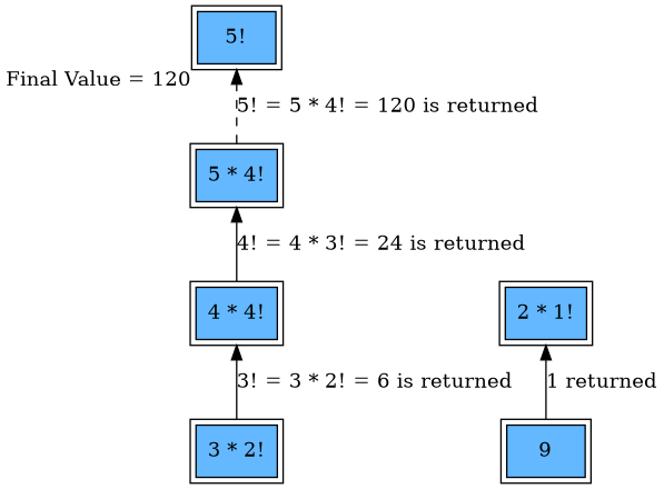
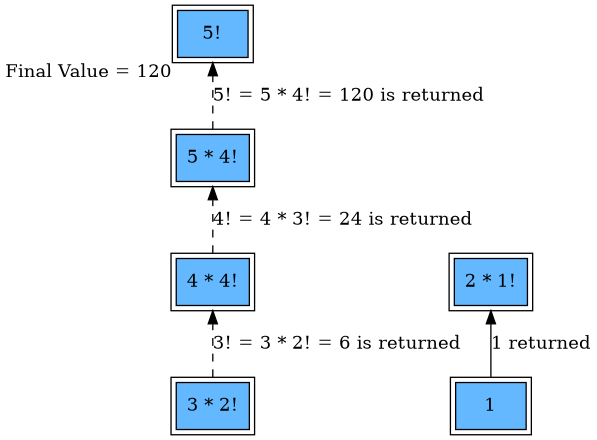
  strict digraph {
    rankdir=BT
    node [fillcolor=steelblue1 peripheries=2 shape=rect style=filled]
    edge [style=dashed]
    n1 [label="5!" xlabel="Final Value = 120"]
    n2 [label="5 * 4!"]
    n3 [label="4 * 4!"]
    n4 [label="3 * 2!"]
    n5 [label="2 * 1!"]
-   n6 [label=9]
+   n6 [label=1]
    n2 -> n1 [label="5! = 5 * 4! = 120 is returned"]
-   n3 -> n2 [label="4! = 4 * 3! = 24 is returned" style=solid]
-   n4 -> n3 [label="3! = 3 * 2! = 6 is returned" style=solid]
+   n3 -> n2 [label="4! = 4 * 3! = 24 is returned"]
+   n4 -> n3 [label="3! = 3 * 2! = 6 is returned"]
    n6 -> n5 [label="1 returned" style=solid]
  }
